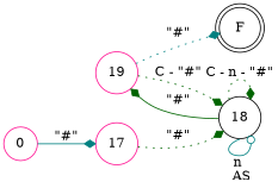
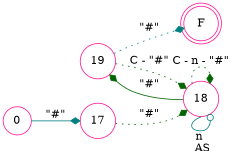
  digraph {
    rankdir=LR
    node [color=deeppink shape=circle]
    edge [arrowhead=diamond color=darkgreen style=dotted]
-   F [color=black shape=doublecircle]
+   F [shape=doublecircle]
    0
    17
-   18 [color=black]
+   18
    19
    0 -> 17 [color=teal label="\"#\"" style=solid]
    17 -> 18 [label="\"#\""]
    18 -> 18 [label="C - n - \"#\""]
    18 -> 18 [arrowhead=odot color=teal label="n \n AS" style=solid tailport=s]
    18 -> 19 [label="\"#\"" style=solid]
    19 -> F [color=teal label="\"#\""]
    19 -> 18 [label="C - \"#\""]
  }
